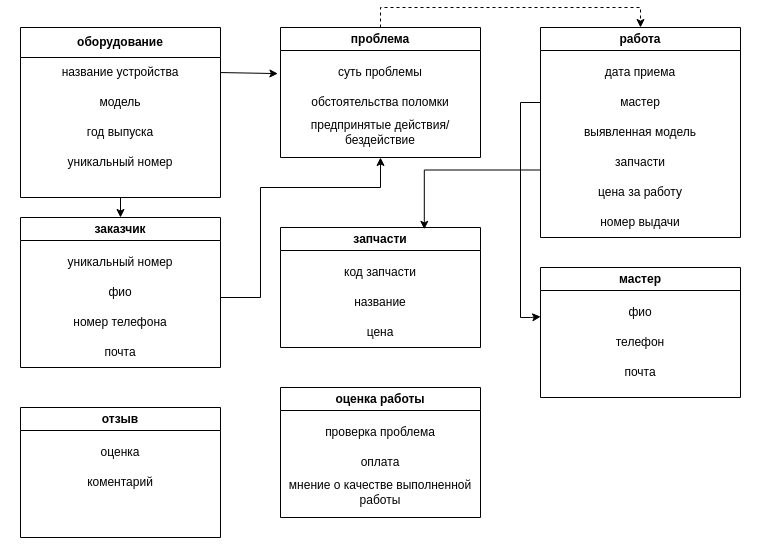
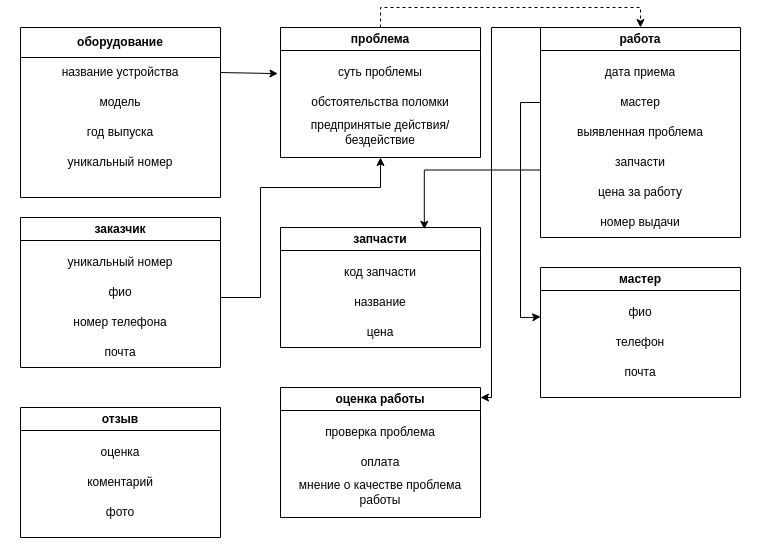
  <mxCell id="0" />
  <mxCell id="1" parent="0" />
  <mxCell id="2" value="" style="shape=partialRectangle;overflow=hidden;connectable=0;fillColor=none;top=0;left=0;bottom=0;right=0;" parent="1" vertex="1"><mxGeometry x="365" y="360" width="30" height="30" as="geometry"><mxRectangle width="30" height="30" as="alternateBounds" /></mxGeometry></mxCell>
- <mxCell id="3" style="rounded=0;orthogonalLoop=1;jettySize=auto;html=1;exitX=0.5;exitY=1;exitDx=0;exitDy=0;endArrow=classic;endFill=1;" edge="1" parent="1" source="4" target="10"><mxGeometry relative="1" as="geometry" /></mxCell>
  <mxCell id="4" value="оборудование" style="swimlane;whiteSpace=wrap;html=1;startSize=30;" vertex="1" parent="1"><mxGeometry x="20" y="20" width="200" height="170" as="geometry"><mxRectangle x="80" y="120" width="120" height="30" as="alternateBounds" /></mxGeometry></mxCell>
  <mxCell id="5" value="название устройства&lt;span style=&quot;color: rgba(0, 0, 0, 0); font-family: monospace; font-size: 0px; text-align: start; text-wrap: nowrap;&quot;&gt;%3CmxGraphModel%3E%3Croot%3E%3CmxCell%20id%3D%220%22%2F%3E%3CmxCell%20id%3D%221%22%20parent%3D%220%22%2F%3E%3CmxCell%20id%3D%222%22%20value%3D%22%D0%B8%D0%BD%D0%B2%D0%B5%D0%BD%D1%82%D0%B0%D1%80%D0%BD%D1%8B%D0%B9%20%D0%BD%D0%BE%D0%BC%D0%B5%D1%80%22%20style%3D%22text%3Bhtml%3D1%3Balign%3Dcenter%3BverticalAlign%3Dmiddle%3BwhiteSpace%3Dwrap%3Brounded%3D0%3B%22%20vertex%3D%221%22%20parent%3D%221%22%3E%3CmxGeometry%20x%3D%2280%22%20y%3D%22150%22%20width%3D%22200%22%20height%3D%2230%22%20as%3D%22geometry%22%2F%3E%3C%2FmxCell%3E%3C%2Froot%3E%3C%2FmxGraphModel%3E&lt;/span&gt;" style="text;html=1;align=center;verticalAlign=middle;whiteSpace=wrap;rounded=0;" vertex="1" parent="4"><mxGeometry y="30" width="200" height="30" as="geometry" /></mxCell>
  <mxCell id="6" value="модель" style="text;html=1;align=center;verticalAlign=middle;whiteSpace=wrap;rounded=0;" vertex="1" parent="4"><mxGeometry y="60" width="200" height="30" as="geometry" /></mxCell>
  <mxCell id="7" value="год выпуска" style="text;html=1;align=center;verticalAlign=middle;whiteSpace=wrap;rounded=0;" vertex="1" parent="4"><mxGeometry y="90" width="200" height="30" as="geometry" /></mxCell>
  <mxCell id="8" value="уникальный номер" style="text;html=1;align=center;verticalAlign=middle;whiteSpace=wrap;rounded=0;" vertex="1" parent="4"><mxGeometry y="120" width="200" height="30" as="geometry" /></mxCell>
  <mxCell id="9" style="edgeStyle=orthogonalEdgeStyle;rounded=0;orthogonalLoop=1;jettySize=auto;html=1;endArrow=classic;endFill=1;entryX=-0.013;entryY=0.537;entryDx=0;entryDy=0;entryPerimeter=0;" edge="1" parent="1" target="17"><mxGeometry relative="1" as="geometry"><mxPoint x="330" y="65" as="targetPoint" /><mxPoint x="220" y="65.059" as="sourcePoint" /></mxGeometry></mxCell>
  <mxCell id="10" value="заказчик" style="swimlane;whiteSpace=wrap;html=1;" vertex="1" parent="1"><mxGeometry x="20" y="210" width="200" height="150" as="geometry" /></mxCell>
  <mxCell id="11" value="уникальный номер" style="text;html=1;align=center;verticalAlign=middle;whiteSpace=wrap;rounded=0;" vertex="1" parent="10"><mxGeometry y="30" width="200" height="30" as="geometry" /></mxCell>
  <mxCell id="12" value="номер телефона" style="text;html=1;align=center;verticalAlign=middle;whiteSpace=wrap;rounded=0;" vertex="1" parent="10"><mxGeometry y="90" width="200" height="30" as="geometry" /></mxCell>
  <mxCell id="13" value="фио" style="text;html=1;align=center;verticalAlign=middle;whiteSpace=wrap;rounded=0;" vertex="1" parent="10"><mxGeometry y="60" width="200" height="30" as="geometry" /></mxCell>
  <mxCell id="14" value="почта" style="text;html=1;align=center;verticalAlign=middle;whiteSpace=wrap;rounded=0;" vertex="1" parent="10"><mxGeometry y="120" width="200" height="30" as="geometry" /></mxCell>
  <mxCell id="15" style="edgeStyle=orthogonalEdgeStyle;rounded=0;orthogonalLoop=1;jettySize=auto;html=1;exitX=0.5;exitY=0;exitDx=0;exitDy=0;entryX=0.5;entryY=0;entryDx=0;entryDy=0;dashed=1;" edge="1" parent="1" source="16" target="22"><mxGeometry relative="1" as="geometry" /></mxCell>
  <mxCell id="16" value="проблема" style="swimlane;whiteSpace=wrap;html=1;" vertex="1" parent="1"><mxGeometry x="280" y="20" width="200" height="130" as="geometry" /></mxCell>
  <mxCell id="17" value="суть проблемы" style="text;html=1;align=center;verticalAlign=middle;whiteSpace=wrap;rounded=0;" vertex="1" parent="16"><mxGeometry y="30" width="200" height="30" as="geometry" /></mxCell>
  <mxCell id="18" value="обстоятельства поломки" style="text;html=1;align=center;verticalAlign=middle;whiteSpace=wrap;rounded=0;" vertex="1" parent="16"><mxGeometry y="60" width="200" height="30" as="geometry" /></mxCell>
  <mxCell id="19" value="предпринятые действия/бездействие" style="text;html=1;align=center;verticalAlign=middle;whiteSpace=wrap;rounded=0;" vertex="1" parent="16"><mxGeometry y="90" width="200" height="30" as="geometry" /></mxCell>
  <mxCell id="20" style="edgeStyle=orthogonalEdgeStyle;rounded=0;orthogonalLoop=1;jettySize=auto;html=1;entryX=0.5;entryY=1;entryDx=0;entryDy=0;endArrow=classic;endFill=1;" edge="1" parent="1" source="13" target="16"><mxGeometry relative="1" as="geometry"><Array as="points"><mxPoint x="260" y="290" /><mxPoint x="260" y="180" /><mxPoint x="380" y="180" /></Array></mxGeometry></mxCell>
+ <mxCell id="21" style="edgeStyle=orthogonalEdgeStyle;rounded=0;orthogonalLoop=1;jettySize=auto;html=1;exitX=0;exitY=0;exitDx=0;exitDy=0;" edge="1" parent="1" source="22" target="39"><mxGeometry relative="1" as="geometry"><mxPoint x="490" y="390" as="targetPoint" /><Array as="points"><mxPoint x="491" y="20" /><mxPoint x="491" y="390" /></Array></mxGeometry></mxCell>
  <mxCell id="22" value="работа" style="swimlane;whiteSpace=wrap;html=1;" vertex="1" parent="1"><mxGeometry x="540" y="20" width="200" height="210" as="geometry" /></mxCell>
  <mxCell id="23" value="дата приема" style="text;html=1;align=center;verticalAlign=middle;whiteSpace=wrap;rounded=0;" vertex="1" parent="22"><mxGeometry y="30" width="200" height="30" as="geometry" /></mxCell>
  <mxCell id="24" value="мастер" style="text;html=1;align=center;verticalAlign=middle;whiteSpace=wrap;rounded=0;" vertex="1" parent="22"><mxGeometry y="60" width="200" height="30" as="geometry" /></mxCell>
- <mxCell id="25" value="выявленная модель" style="text;html=1;align=center;verticalAlign=middle;whiteSpace=wrap;rounded=0;" vertex="1" parent="22"><mxGeometry y="90" width="200" height="30" as="geometry" /></mxCell>
+ <mxCell id="25" value="выявленная проблема" style="text;html=1;align=center;verticalAlign=middle;whiteSpace=wrap;rounded=0;" vertex="1" parent="22"><mxGeometry y="90" width="200" height="30" as="geometry" /></mxCell>
  <mxCell id="26" value="запчасти" style="text;html=1;align=center;verticalAlign=middle;whiteSpace=wrap;rounded=0;" vertex="1" parent="22"><mxGeometry y="120" width="200" height="30" as="geometry" /></mxCell>
  <mxCell id="27" value="цена за работу" style="text;html=1;align=center;verticalAlign=middle;whiteSpace=wrap;rounded=0;" vertex="1" parent="22"><mxGeometry y="150" width="200" height="30" as="geometry" /></mxCell>
  <mxCell id="28" value="номер выдачи" style="text;html=1;align=center;verticalAlign=middle;whiteSpace=wrap;rounded=0;" vertex="1" parent="22"><mxGeometry y="180" width="200" height="30" as="geometry" /></mxCell>
  <mxCell id="29" value="мастер" style="swimlane;whiteSpace=wrap;html=1;" vertex="1" parent="1"><mxGeometry x="540" y="260" width="200" height="130" as="geometry" /></mxCell>
  <mxCell id="30" value="фио" style="text;html=1;align=center;verticalAlign=middle;whiteSpace=wrap;rounded=0;" vertex="1" parent="29"><mxGeometry y="30" width="200" height="30" as="geometry" /></mxCell>
  <mxCell id="31" value="телефон" style="text;html=1;align=center;verticalAlign=middle;whiteSpace=wrap;rounded=0;" vertex="1" parent="29"><mxGeometry y="60" width="200" height="30" as="geometry" /></mxCell>
  <mxCell id="32" value="почта" style="text;html=1;align=center;verticalAlign=middle;whiteSpace=wrap;rounded=0;" vertex="1" parent="29"><mxGeometry y="90" width="200" height="30" as="geometry" /></mxCell>
  <mxCell id="33" value="запчасти" style="swimlane;whiteSpace=wrap;html=1;" vertex="1" parent="1"><mxGeometry x="280" y="220" width="200" height="120" as="geometry" /></mxCell>
  <mxCell id="34" value="код запчасти" style="text;html=1;align=center;verticalAlign=middle;whiteSpace=wrap;rounded=0;" vertex="1" parent="33"><mxGeometry y="30" width="200" height="30" as="geometry" /></mxCell>
  <mxCell id="35" value="название" style="text;html=1;align=center;verticalAlign=middle;whiteSpace=wrap;rounded=0;" vertex="1" parent="33"><mxGeometry y="60" width="200" height="30" as="geometry" /></mxCell>
  <mxCell id="36" value="цена" style="text;html=1;align=center;verticalAlign=middle;whiteSpace=wrap;rounded=0;" vertex="1" parent="33"><mxGeometry y="90" width="200" height="30" as="geometry" /></mxCell>
  <mxCell id="37" style="edgeStyle=orthogonalEdgeStyle;rounded=0;orthogonalLoop=1;jettySize=auto;html=1;exitX=0;exitY=0.5;exitDx=0;exitDy=0;entryX=0.001;entryY=0.64;entryDx=0;entryDy=0;entryPerimeter=0;" edge="1" parent="1" source="24" target="30"><mxGeometry relative="1" as="geometry"><mxPoint x="530" y="270" as="targetPoint" /><Array as="points"><mxPoint x="520" y="95" /><mxPoint x="520" y="310" /><mxPoint x="530" y="310" /></Array></mxGeometry></mxCell>
  <mxCell id="38" style="edgeStyle=orthogonalEdgeStyle;rounded=0;orthogonalLoop=1;jettySize=auto;html=1;exitX=0;exitY=0.75;exitDx=0;exitDy=0;entryX=0.719;entryY=0.015;entryDx=0;entryDy=0;entryPerimeter=0;" edge="1" parent="1" source="26" target="33"><mxGeometry relative="1" as="geometry" /></mxCell>
  <mxCell id="39" value="оценка работы" style="swimlane;whiteSpace=wrap;html=1;" vertex="1" parent="1"><mxGeometry x="280" y="380" width="200" height="130" as="geometry" /></mxCell>
  <mxCell id="40" value="проверка проблема" style="text;html=1;align=center;verticalAlign=middle;whiteSpace=wrap;rounded=0;" vertex="1" parent="39"><mxGeometry y="30" width="200" height="30" as="geometry" /></mxCell>
  <mxCell id="41" value="оплата" style="text;html=1;align=center;verticalAlign=middle;whiteSpace=wrap;rounded=0;" vertex="1" parent="39"><mxGeometry y="60" width="200" height="30" as="geometry" /></mxCell>
- <mxCell id="42" value="мнение о качестве выполненной работы" style="text;html=1;align=center;verticalAlign=middle;whiteSpace=wrap;rounded=0;" vertex="1" parent="39"><mxGeometry y="90" width="200" height="30" as="geometry" /></mxCell>
+ <mxCell id="42" value="мнение о качестве проблема работы" style="text;html=1;align=center;verticalAlign=middle;whiteSpace=wrap;rounded=0;" vertex="1" parent="39"><mxGeometry y="90" width="200" height="30" as="geometry" /></mxCell>
  <mxCell id="43" value="отзыв" style="swimlane;whiteSpace=wrap;html=1;" vertex="1" parent="1"><mxGeometry x="20" y="400" width="200" height="130" as="geometry" /></mxCell>
  <mxCell id="44" value="оценка" style="text;html=1;align=center;verticalAlign=middle;whiteSpace=wrap;rounded=0;" vertex="1" parent="43"><mxGeometry y="30" width="200" height="30" as="geometry" /></mxCell>
  <mxCell id="45" value="коментарий" style="text;html=1;align=center;verticalAlign=middle;whiteSpace=wrap;rounded=0;" vertex="1" parent="43"><mxGeometry y="60" width="200" height="30" as="geometry" /></mxCell>
+ <mxCell id="46" value="фото" style="text;html=1;align=center;verticalAlign=middle;whiteSpace=wrap;rounded=0;" vertex="1" parent="43"><mxGeometry y="90" width="200" height="30" as="geometry" /></mxCell>
